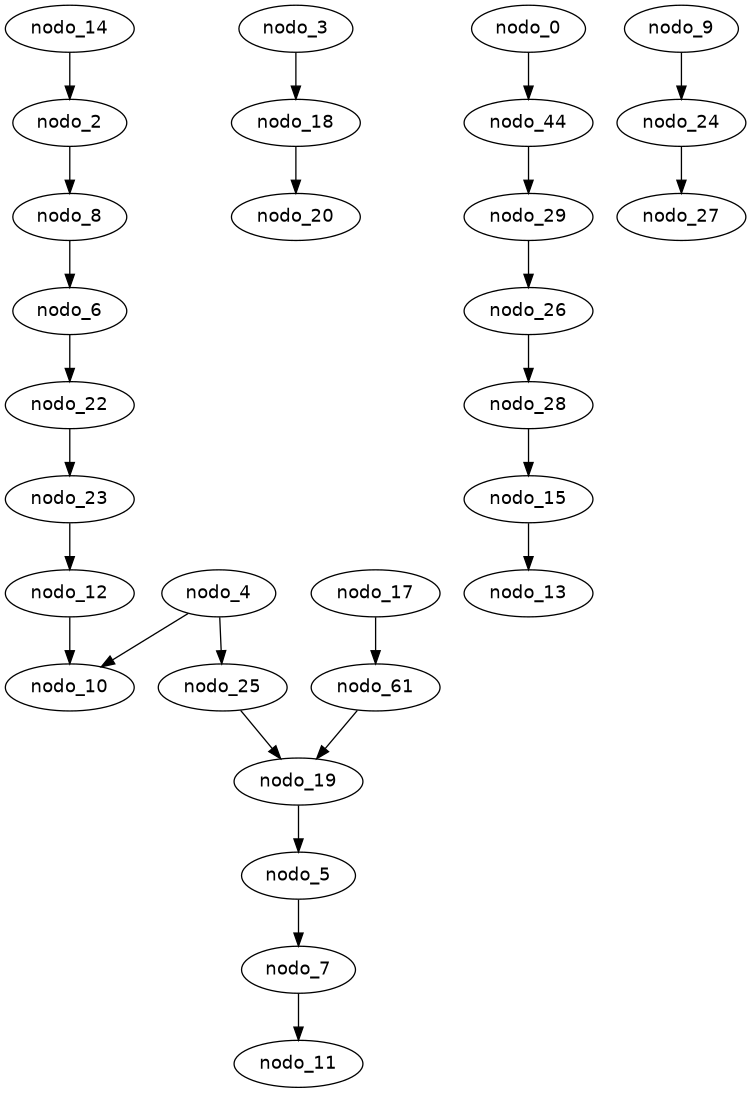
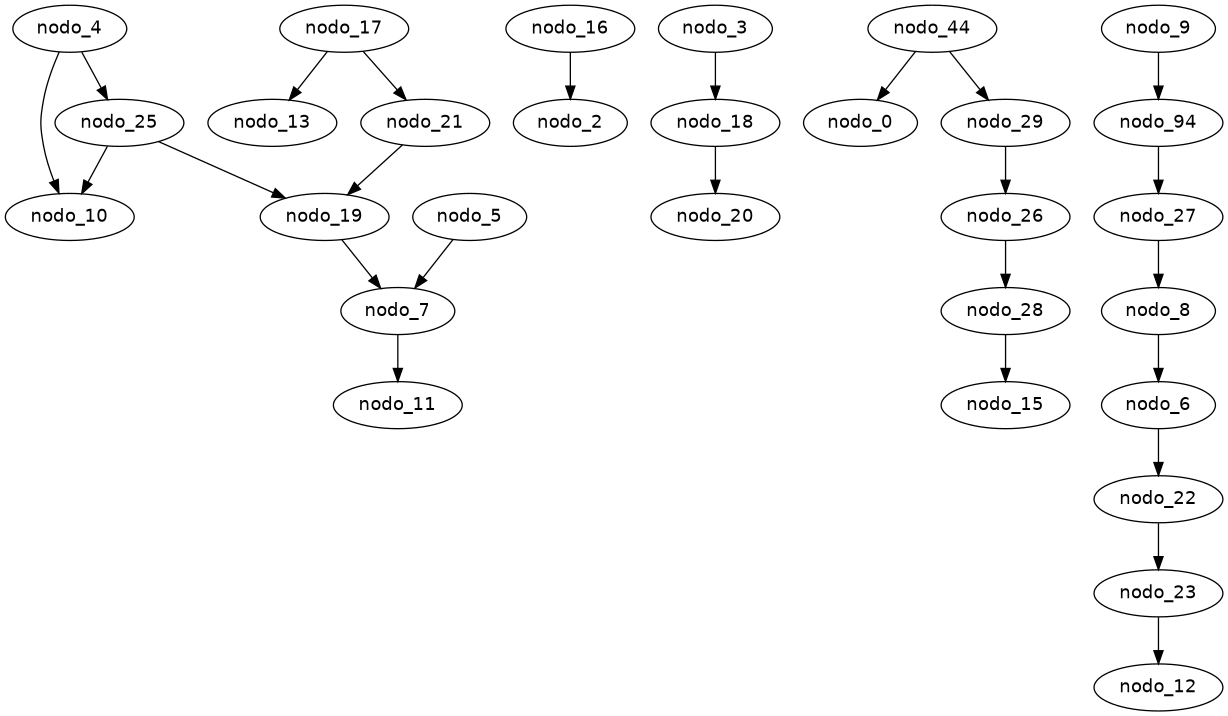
  digraph {
    fontname="DejaVu Sans"
    node [fontname="DejaVu Sans"]
    edge [fontname="DejaVu Sans"]
    nodo_4
    nodo_10
    nodo_25
    nodo_19
-   nodo_16 [label=nodo_14]
+   nodo_16
    nodo_2
    nodo_3
    nodo_18
    n9 [label=nodo_44]
    nodo_0
    nodo_29
    nodo_26
    nodo_23
    nodo_12
    nodo_5
    nodo_7
    nodo_11
    nodo_9
-   nodo_24
+   nodo_24 [label=nodo_94]
    nodo_27
    nodo_15
    nodo_13
    nodo_8
    nodo_20
    nodo_28
    nodo_6
    nodo_22
-   nodo_21 [label=nodo_61]
+   nodo_21
    nodo_17
    nodo_4 -> nodo_10
    nodo_4 -> nodo_25
    nodo_25 -> nodo_19
-   nodo_19 -> nodo_5
+   nodo_19 -> nodo_7
    nodo_16 -> nodo_2
    nodo_3 -> nodo_18
    nodo_18 -> nodo_20
    n9 -> nodo_29
-   nodo_0 -> n9
+   n9 -> nodo_0
    nodo_29 -> nodo_26
    nodo_26 -> nodo_28
    nodo_23 -> nodo_12
-   nodo_12 -> nodo_10
+   nodo_25 -> nodo_10
    nodo_5 -> nodo_7
    nodo_7 -> nodo_11
    nodo_9 -> nodo_24
    nodo_24 -> nodo_27
-   nodo_2 -> nodo_8
-   nodo_15 -> nodo_13
+   nodo_27 -> nodo_8
+   nodo_17 -> nodo_13
    nodo_8 -> nodo_6
    nodo_28 -> nodo_15
    nodo_6 -> nodo_22
    nodo_22 -> nodo_23
    nodo_21 -> nodo_19
    nodo_17 -> nodo_21
  }
